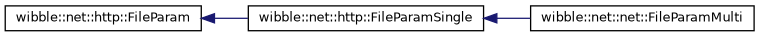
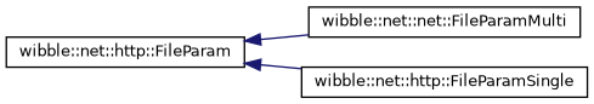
  digraph {
    rankdir=LR
    node [color=black fillcolor=white fontname=Helvetica fontsize=10 shape=record style=filled]
    edge [color=midnightblue dir=back fontname=Helvetica fontsize=10 labelfontname=Helvetica labelfontsize=10 style=solid]
    n1 [height=0.2 label="wibble::net::http::FileParam" width=0.4]
    n2 [height=0.2 label="wibble::net::net::FileParamMulti" width=0.4]
    n3 [height=0.2 label="wibble::net::http::FileParamSingle" width=0.4]
-   n3 -> n2
+   n1 -> n2
    n1 -> n3
  }
